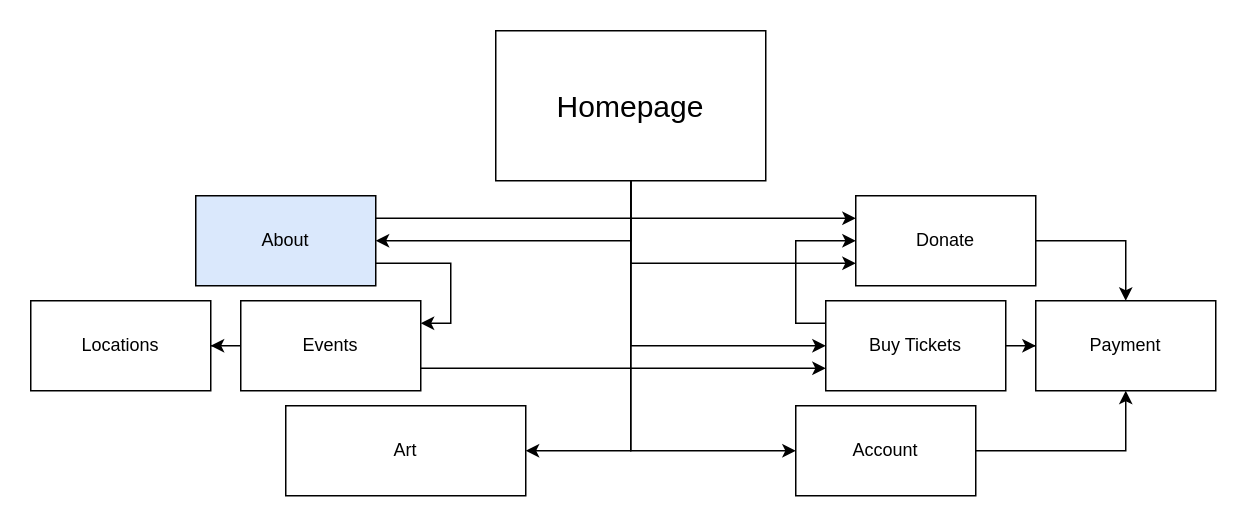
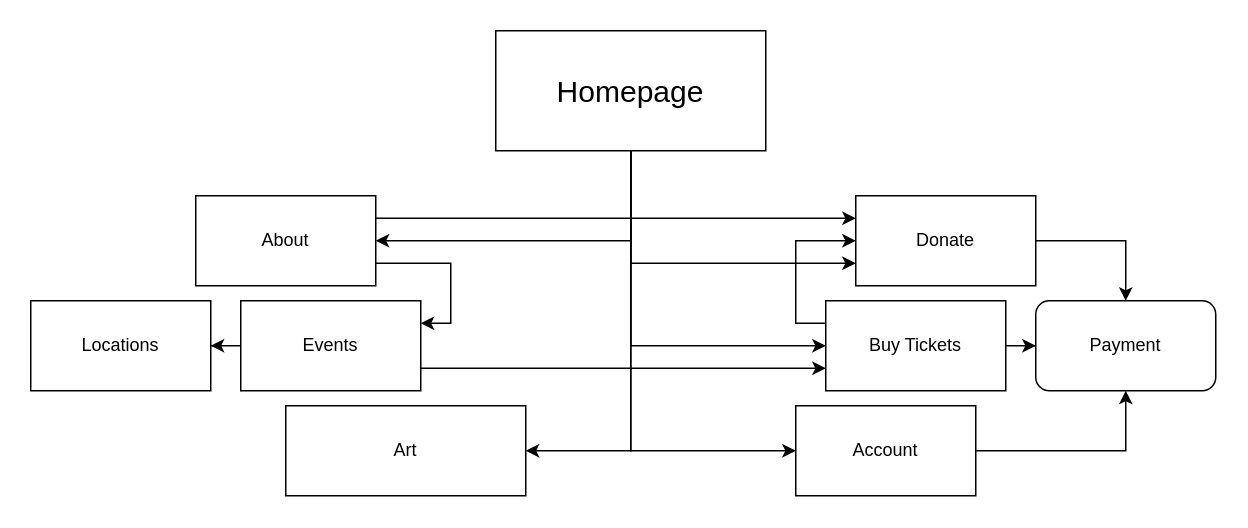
  <mxCell id="0" />
  <mxCell id="1" parent="0" />
  <mxCell id="2" style="edgeStyle=orthogonalEdgeStyle;rounded=0;orthogonalLoop=1;jettySize=auto;html=1;exitX=0.5;exitY=1;exitDx=0;exitDy=0;entryX=1;entryY=0.5;entryDx=0;entryDy=0;" edge="1" parent="1" source="7" target="21"><mxGeometry relative="1" as="geometry" /></mxCell>
  <mxCell id="3" style="edgeStyle=orthogonalEdgeStyle;rounded=0;orthogonalLoop=1;jettySize=auto;html=1;exitX=0.5;exitY=1;exitDx=0;exitDy=0;entryX=0;entryY=0.5;entryDx=0;entryDy=0;" edge="1" parent="1" source="7" target="20"><mxGeometry relative="1" as="geometry" /></mxCell>
  <mxCell id="4" style="edgeStyle=orthogonalEdgeStyle;rounded=0;orthogonalLoop=1;jettySize=auto;html=1;exitX=0.5;exitY=1;exitDx=0;exitDy=0;entryX=1;entryY=0.5;entryDx=0;entryDy=0;" edge="1" parent="1" source="7" target="10"><mxGeometry relative="1" as="geometry" /></mxCell>
  <mxCell id="5" style="edgeStyle=orthogonalEdgeStyle;rounded=0;orthogonalLoop=1;jettySize=auto;html=1;exitX=0.5;exitY=1;exitDx=0;exitDy=0;entryX=0;entryY=0.75;entryDx=0;entryDy=0;" edge="1" parent="1" source="7" target="15"><mxGeometry relative="1" as="geometry" /></mxCell>
  <mxCell id="6" style="edgeStyle=orthogonalEdgeStyle;rounded=0;orthogonalLoop=1;jettySize=auto;html=1;exitX=0.5;exitY=1;exitDx=0;exitDy=0;entryX=0;entryY=0.5;entryDx=0;entryDy=0;" edge="1" parent="1" source="7" target="13"><mxGeometry relative="1" as="geometry" /></mxCell>
- <mxCell id="7" value="&lt;font style=&quot;font-size: 20px;&quot;&gt;Homepage&lt;/font&gt;" style="rounded=0;whiteSpace=wrap;html=1;" vertex="1" parent="1"><mxGeometry x="330" y="20" width="180" height="100" as="geometry" /></mxCell>
+ <mxCell id="7" value="&lt;font style=&quot;font-size: 20px;&quot;&gt;Homepage&lt;/font&gt;" style="rounded=0;whiteSpace=wrap;html=1;" vertex="1" parent="1"><mxGeometry x="330" y="20" width="180" height="80" as="geometry" /></mxCell>
  <mxCell id="8" style="edgeStyle=orthogonalEdgeStyle;rounded=0;orthogonalLoop=1;jettySize=auto;html=1;exitX=1;exitY=0.25;exitDx=0;exitDy=0;entryX=0;entryY=0.25;entryDx=0;entryDy=0;" edge="1" parent="1" source="10" target="15"><mxGeometry relative="1" as="geometry" /></mxCell>
  <mxCell id="9" style="edgeStyle=orthogonalEdgeStyle;rounded=0;orthogonalLoop=1;jettySize=auto;html=1;exitX=1;exitY=0.75;exitDx=0;exitDy=0;entryX=1;entryY=0.25;entryDx=0;entryDy=0;" edge="1" parent="1" source="10" target="18"><mxGeometry relative="1" as="geometry" /></mxCell>
- <mxCell id="10" value="About" style="rounded=0;whiteSpace=wrap;html=1;fillColor=#dae8fc;" vertex="1" parent="1"><mxGeometry x="130" y="130" width="120" height="60" as="geometry" /></mxCell>
+ <mxCell id="10" value="About" style="rounded=0;whiteSpace=wrap;html=1;" vertex="1" parent="1"><mxGeometry x="130" y="130" width="120" height="60" as="geometry" /></mxCell>
  <mxCell id="11" style="edgeStyle=orthogonalEdgeStyle;rounded=0;orthogonalLoop=1;jettySize=auto;html=1;exitX=0;exitY=0.25;exitDx=0;exitDy=0;entryX=0;entryY=0.5;entryDx=0;entryDy=0;" edge="1" parent="1" source="13" target="15"><mxGeometry relative="1" as="geometry" /></mxCell>
  <mxCell id="12" style="edgeStyle=orthogonalEdgeStyle;rounded=0;orthogonalLoop=1;jettySize=auto;html=1;" edge="1" parent="1" source="13" target="22"><mxGeometry relative="1" as="geometry" /></mxCell>
  <mxCell id="13" value="Buy Tickets" style="rounded=0;whiteSpace=wrap;html=1;" vertex="1" parent="1"><mxGeometry x="550" y="200" width="120" height="60" as="geometry" /></mxCell>
  <mxCell id="14" style="edgeStyle=orthogonalEdgeStyle;rounded=0;orthogonalLoop=1;jettySize=auto;html=1;exitX=1;exitY=0.5;exitDx=0;exitDy=0;entryX=0.5;entryY=0;entryDx=0;entryDy=0;" edge="1" parent="1" source="15" target="22"><mxGeometry relative="1" as="geometry" /></mxCell>
  <mxCell id="15" value="Donate" style="rounded=0;whiteSpace=wrap;html=1;" vertex="1" parent="1"><mxGeometry x="570" y="130" width="120" height="60" as="geometry" /></mxCell>
  <mxCell id="16" style="edgeStyle=orthogonalEdgeStyle;rounded=0;orthogonalLoop=1;jettySize=auto;html=1;" edge="1" parent="1" source="18" target="23"><mxGeometry relative="1" as="geometry" /></mxCell>
  <mxCell id="17" style="edgeStyle=orthogonalEdgeStyle;rounded=0;orthogonalLoop=1;jettySize=auto;html=1;exitX=1;exitY=0.75;exitDx=0;exitDy=0;entryX=0;entryY=0.75;entryDx=0;entryDy=0;" edge="1" parent="1" source="18" target="13"><mxGeometry relative="1" as="geometry" /></mxCell>
  <mxCell id="18" value="Events" style="rounded=0;whiteSpace=wrap;html=1;" vertex="1" parent="1"><mxGeometry x="160" y="200" width="120" height="60" as="geometry" /></mxCell>
  <mxCell id="19" style="edgeStyle=orthogonalEdgeStyle;rounded=0;orthogonalLoop=1;jettySize=auto;html=1;exitX=1;exitY=0.5;exitDx=0;exitDy=0;entryX=0.5;entryY=1;entryDx=0;entryDy=0;" edge="1" parent="1" source="20" target="22"><mxGeometry relative="1" as="geometry" /></mxCell>
  <mxCell id="20" value="Account" style="rounded=0;whiteSpace=wrap;html=1;" vertex="1" parent="1"><mxGeometry x="530" y="270" width="120" height="60" as="geometry" /></mxCell>
  <mxCell id="21" value="Art" style="rounded=0;whiteSpace=wrap;html=1;" vertex="1" parent="1"><mxGeometry x="190" y="270" width="160" height="60" as="geometry" /></mxCell>
- <mxCell id="22" value="Payment" style="rounded=0;whiteSpace=wrap;html=1;" vertex="1" parent="1"><mxGeometry x="690" y="200" width="120" height="60" as="geometry" /></mxCell>
+ <mxCell id="22" value="Payment" style="whiteSpace=wrap;html=1;rounded=1;" vertex="1" parent="1"><mxGeometry x="690" y="200" width="120" height="60" as="geometry" /></mxCell>
  <mxCell id="23" value="Locations" style="rounded=0;whiteSpace=wrap;html=1;" vertex="1" parent="1"><mxGeometry x="20" y="200" width="120" height="60" as="geometry" /></mxCell>
